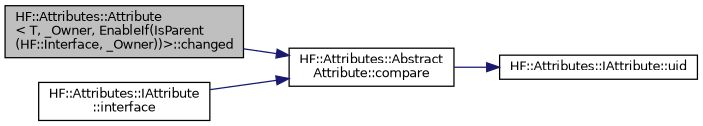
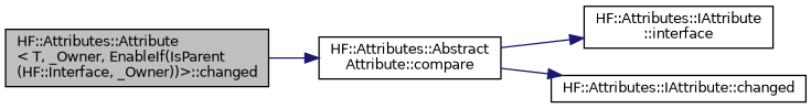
  digraph {
    rankdir=LR
    node [color=black fillcolor=white fontname=Helvetica fontsize=10 shape=record style=filled]
    edge [color=midnightblue fontname=Helvetica fontsize=10 labelfontname=Helvetica labelfontsize=10 style=solid]
    n1 [fillcolor=grey75 fontcolor=black height=0.2 label="HF::Attributes::Attribute\l\< T, _Owner, EnableIf(IsParent\l(HF::Interface, _Owner))\>::changed" width=0.4]
    n2 [height=0.2 label="HF::Attributes::Abstract\lAttribute::compare" width=0.4]
    n3 [height=0.2 label="HF::Attributes::IAttribute\l::interface" width=0.4]
-   n4 [height=0.2 label="HF::Attributes::IAttribute::uid" width=0.4]
+   n4 [height=0.2 label="HF::Attributes::IAttribute::changed" width=0.4]
    n1 -> n2
-   n3 -> n2
+   n2 -> n3
    n2 -> n4
  }
